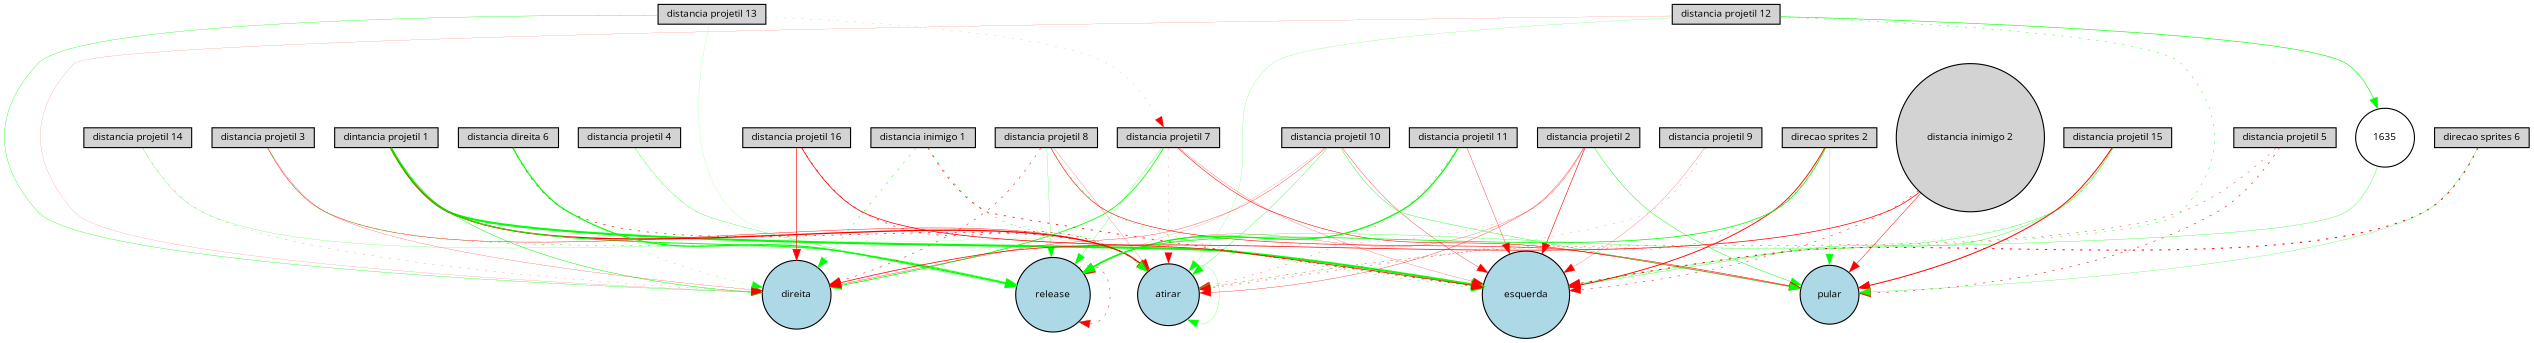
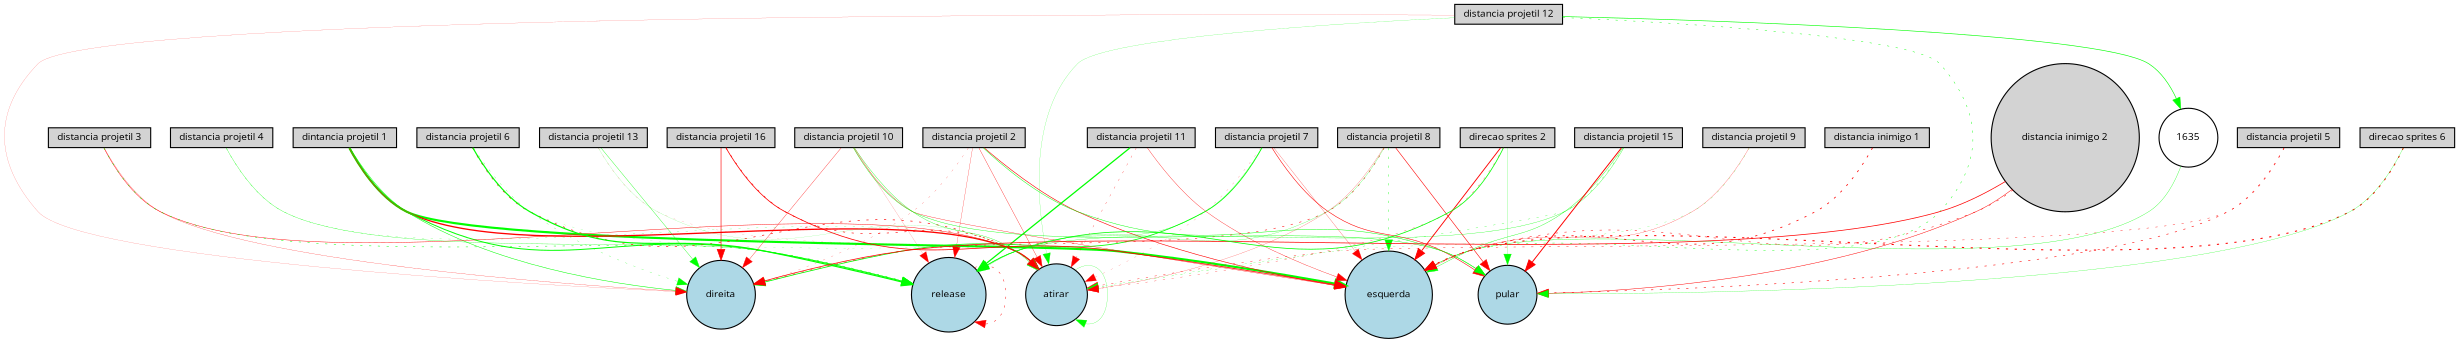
  digraph {
    fontname="Open Sans"
    node [fillcolor=lightgray fontname="Open Sans" fontsize=9 shape=box style=filled]
    edge [color=red fontname="Open Sans" style=solid]
    "dintancia projetil 1" [height=0.2 width=0.2]
    esquerda [fillcolor=lightblue height=0.2 shape=circle width=0.2]
    direita [fillcolor=lightblue height=0.2 shape=circle width=0.2]
    atirar [fillcolor=lightblue height=0.2 shape=circle width=0.2]
    release [fillcolor=lightblue height=0.2 shape=circle width=0.2]
    "distancia projetil 2" [height=0.2 width=0.2]
    pular [fillcolor=lightblue height=0.2 shape=circle width=0.2]
    "distancia projetil 3" [height=0.2 width=0.2]
    "distancia projetil 4" [height=0.2 width=0.2]
    "distancia projetil 5" [height=0.2 width=0.2]
-   "distancia projetil 6" [height=0.2 width=0.2 label="distancia direita 6"]
+   "distancia projetil 6" [height=0.2 width=0.2]
    "distancia projetil 7" [height=0.2 width=0.2]
    "distancia projetil 8" [height=0.2 width=0.2]
    "distancia projetil 9" [height=0.2 width=0.2]
    "distancia projetil 10" [height=0.2 width=0.2]
    "distancia projetil 11" [height=0.2 width=0.2]
    "distancia projetil 12" [height=0.2 width=0.2]
    1635 [fillcolor=white height=0.2 shape=circle width=0.2]
    "distancia projetil 13" [height=0.2 width=0.2]
-   "distancia projetil 14" [height=0.2 width=0.2]
    "distancia projetil 15" [height=0.2 width=0.2]
    "distancia projetil 16" [height=0.2 width=0.2]
    "distancia inimigo 1" [height=0.2 width=0.2]
    "distancia inimigo 2" [height=0.2 shape=circle width=0.2]
    n25 [height=0.2 label="direcao sprites 6" width=0.2]
    "direcao sprites 2" [height=0.2 width=0.2]
    "dintancia projetil 1" -> esquerda [color=green penwidth=1.95668641014]
    "dintancia projetil 1" -> direita [color=green penwidth=0.457595235718]
    "dintancia projetil 1" -> atirar [penwidth=1.20029512397]
    "dintancia projetil 1" -> release [color=green penwidth=0.888586563437]
    atirar -> atirar [color=green penwidth=0.190297558961]
    release -> release [penwidth=0.409764442708 style=dotted]
    "distancia projetil 2" -> esquerda [penwidth=0.538160148498]
    "distancia projetil 2" -> direita [penwidth=0.160538519069 style=dotted]
    "distancia projetil 2" -> atirar [penwidth=0.299443859584]
    "distancia projetil 2" -> release [penwidth=0.215965380512]
    "distancia projetil 2" -> pular [color=green penwidth=0.413041420502]
    "distancia projetil 3" -> direita [penwidth=0.198298128228]
    "distancia projetil 3" -> atirar [penwidth=0.396424175919]
    "distancia projetil 3" -> release [color=green penwidth=0.443045682741 style=dotted]
    "distancia projetil 4" -> atirar [color=green penwidth=0.176860843846 style=dotted]
    "distancia projetil 4" -> release [color=green penwidth=0.259505048032]
    "distancia projetil 5" -> atirar [penwidth=0.347067842688 style=dotted]
    "distancia projetil 5" -> pular [penwidth=0.521412877837 style=dotted]
    "distancia projetil 6" -> esquerda [color=green penwidth=0.126781646136 style=dotted]
    "distancia projetil 6" -> direita [color=green penwidth=0.198190377379 style=dotted]
    "distancia projetil 6" -> atirar [penwidth=0.593259803799 style=dotted]
    "distancia projetil 6" -> release [color=green penwidth=1.07144974232]
    "distancia projetil 7" -> esquerda [penwidth=0.201992677779]
    "distancia projetil 7" -> direita [color=green penwidth=0.733143608014]
    "distancia projetil 7" -> atirar [penwidth=0.131253766518 style=dotted]
    "distancia projetil 7" -> release [color=green penwidth=0.229672478864]
    "distancia projetil 7" -> pular [penwidth=0.498352280241]
    "distancia projetil 8" -> esquerda [color=green penwidth=0.338218433544 style=dotted]
    "distancia projetil 8" -> direita [penwidth=0.484933951891 style=dotted]
    "distancia projetil 8" -> atirar [penwidth=0.172220645349]
    "distancia projetil 8" -> release [color=green penwidth=0.204111184397]
    "distancia projetil 8" -> pular [penwidth=0.52079361431]
    "distancia projetil 9" -> esquerda [penwidth=0.193648447432]
-   "distancia projetil 9" -> atirar [penwidth=0.163683327603 style=dotted]
+   "distancia projetil 9" -> atirar [color=green penwidth=0.163683327603 style=dotted]
    "distancia projetil 10" -> esquerda [penwidth=0.299693655424]
    "distancia projetil 10" -> direita [penwidth=0.287555400083]
    "distancia projetil 10" -> atirar [color=green penwidth=0.299661420238]
    "distancia projetil 10" -> release [penwidth=0.116947176164]
    "distancia projetil 10" -> pular [color=green penwidth=0.353061523478]
    "distancia projetil 11" -> esquerda [penwidth=0.307795886744]
    "distancia projetil 11" -> atirar [penwidth=0.235853912977 style=dotted]
    "distancia projetil 11" -> release [color=green penwidth=1.14331658747]
    "distancia projetil 12" -> esquerda [color=green penwidth=0.382812142928 style=dotted]
    "distancia projetil 12" -> direita [penwidth=0.119137385154]
    "distancia projetil 12" -> atirar [color=green penwidth=0.154819307112]
    "distancia projetil 12" -> 1635 [color=green penwidth=0.556014334662]
    1635 -> esquerda [color=green penwidth=0.284133802148]
-   "distancia projetil 13" -> "distancia projetil 7" [penwidth=0.105639322795 style=dotted]
+   "distancia projetil 13" -> esquerda [penwidth=0.105639322795 style=dotted]
    "distancia projetil 13" -> direita [color=green penwidth=0.314765127528]
    "distancia projetil 13" -> atirar [color=green penwidth=0.100684108036]
-   "distancia projetil 14" -> direita [penwidth=0.163763045494 style=dotted]
-   "distancia projetil 14" -> release [color=green penwidth=0.188126634217]
    "distancia projetil 15" -> esquerda [color=green penwidth=0.317236073627]
    "distancia projetil 15" -> atirar [color=green penwidth=0.253911423284 style=dotted]
    "distancia projetil 15" -> release [color=green penwidth=0.270440634063]
    "distancia projetil 15" -> pular [penwidth=0.893237746742]
    "distancia projetil 16" -> esquerda [penwidth=0.6942671526]
    "distancia projetil 16" -> direita [penwidth=0.569921535219]
    "distancia projetil 16" -> atirar [penwidth=0.557244152364 style=dotted]
    "distancia inimigo 1" -> esquerda [penwidth=0.7063828615 style=dotted]
-   "distancia inimigo 1" -> direita [color=green penwidth=0.403048130311 style=dotted]
-   "distancia inimigo 1" -> atirar [color=green penwidth=0.443686034759 style=dotted]
    "distancia inimigo 2" -> esquerda [penwidth=0.445495560343 style=dotted]
    "distancia inimigo 2" -> direita [penwidth=0.661927787252]
    "distancia inimigo 2" -> pular [penwidth=0.431047444623]
    n25 -> esquerda [penwidth=0.944900317577 style=dotted]
    n25 -> pular [color=green penwidth=0.227958041599]
    "direcao sprites 2" -> esquerda [penwidth=0.823264715154]
    "direcao sprites 2" -> atirar [penwidth=0.244198110231 style=dotted]
    "direcao sprites 2" -> release [color=green penwidth=0.693823751067]
    "direcao sprites 2" -> pular [color=green penwidth=0.183164202899]
  }
